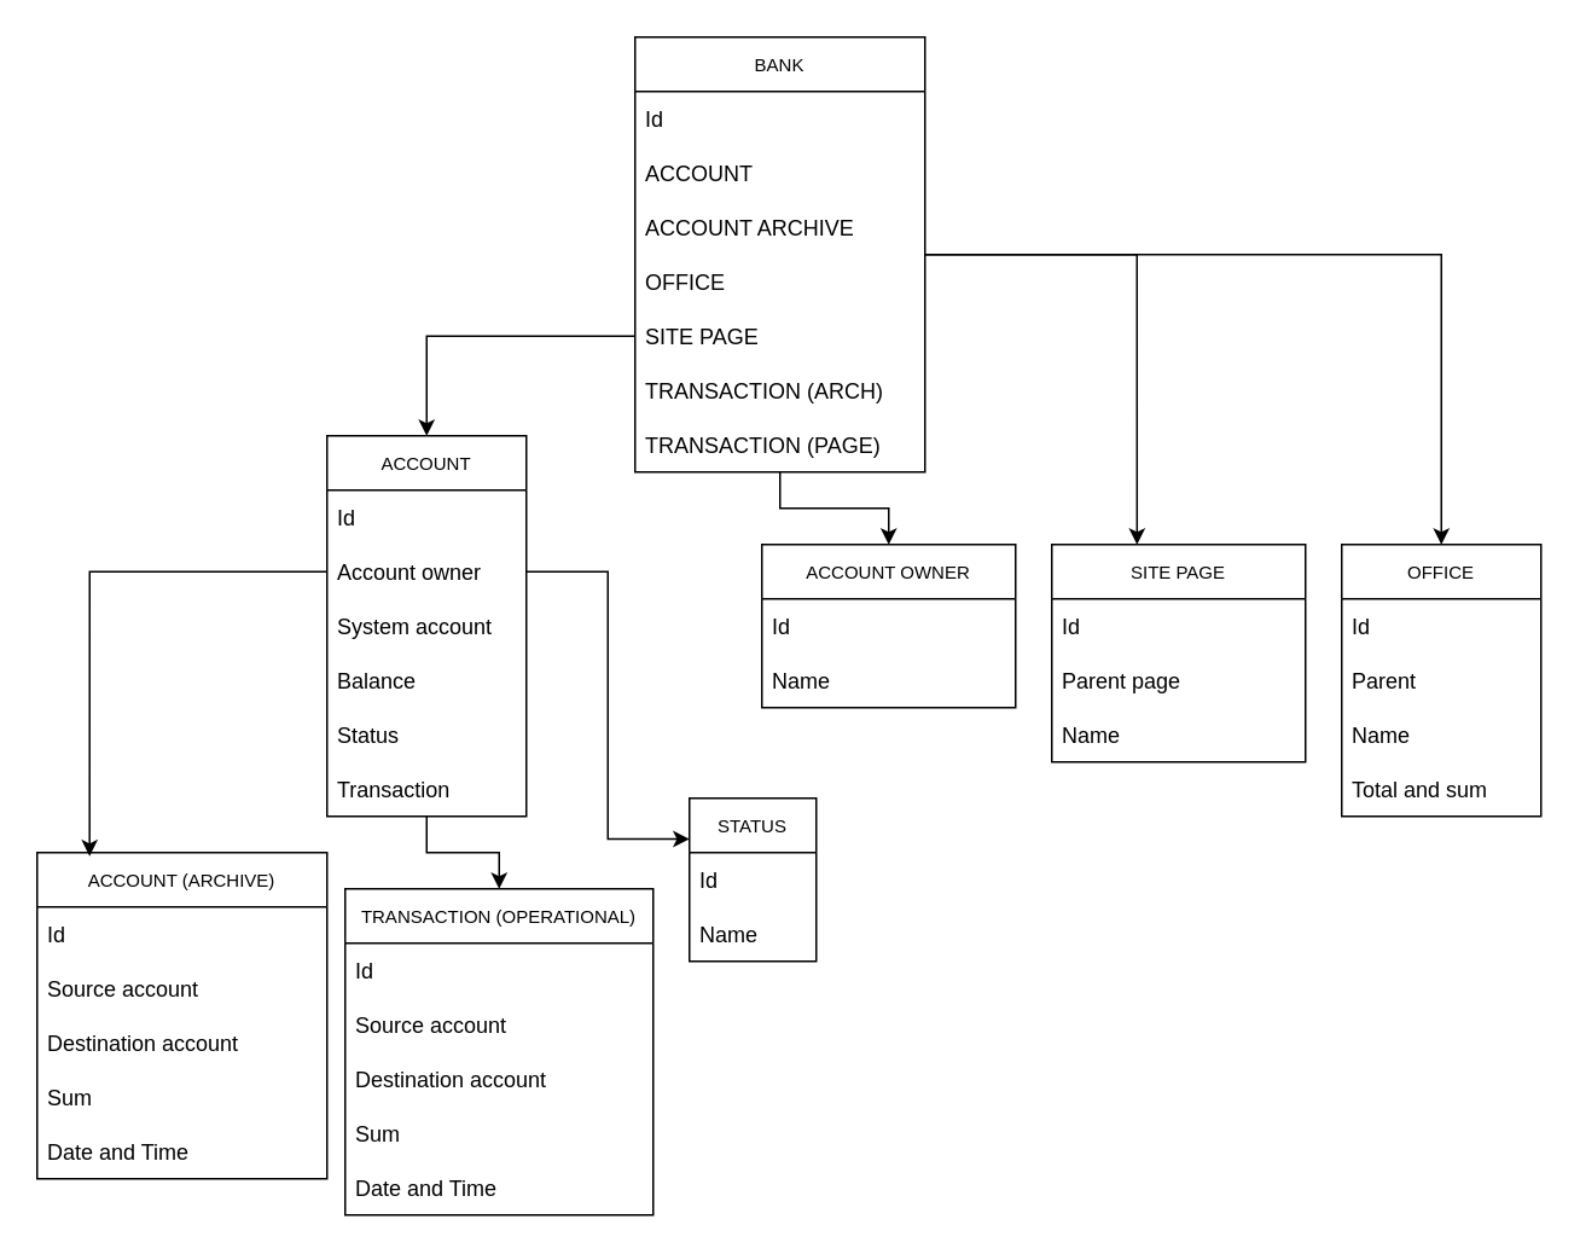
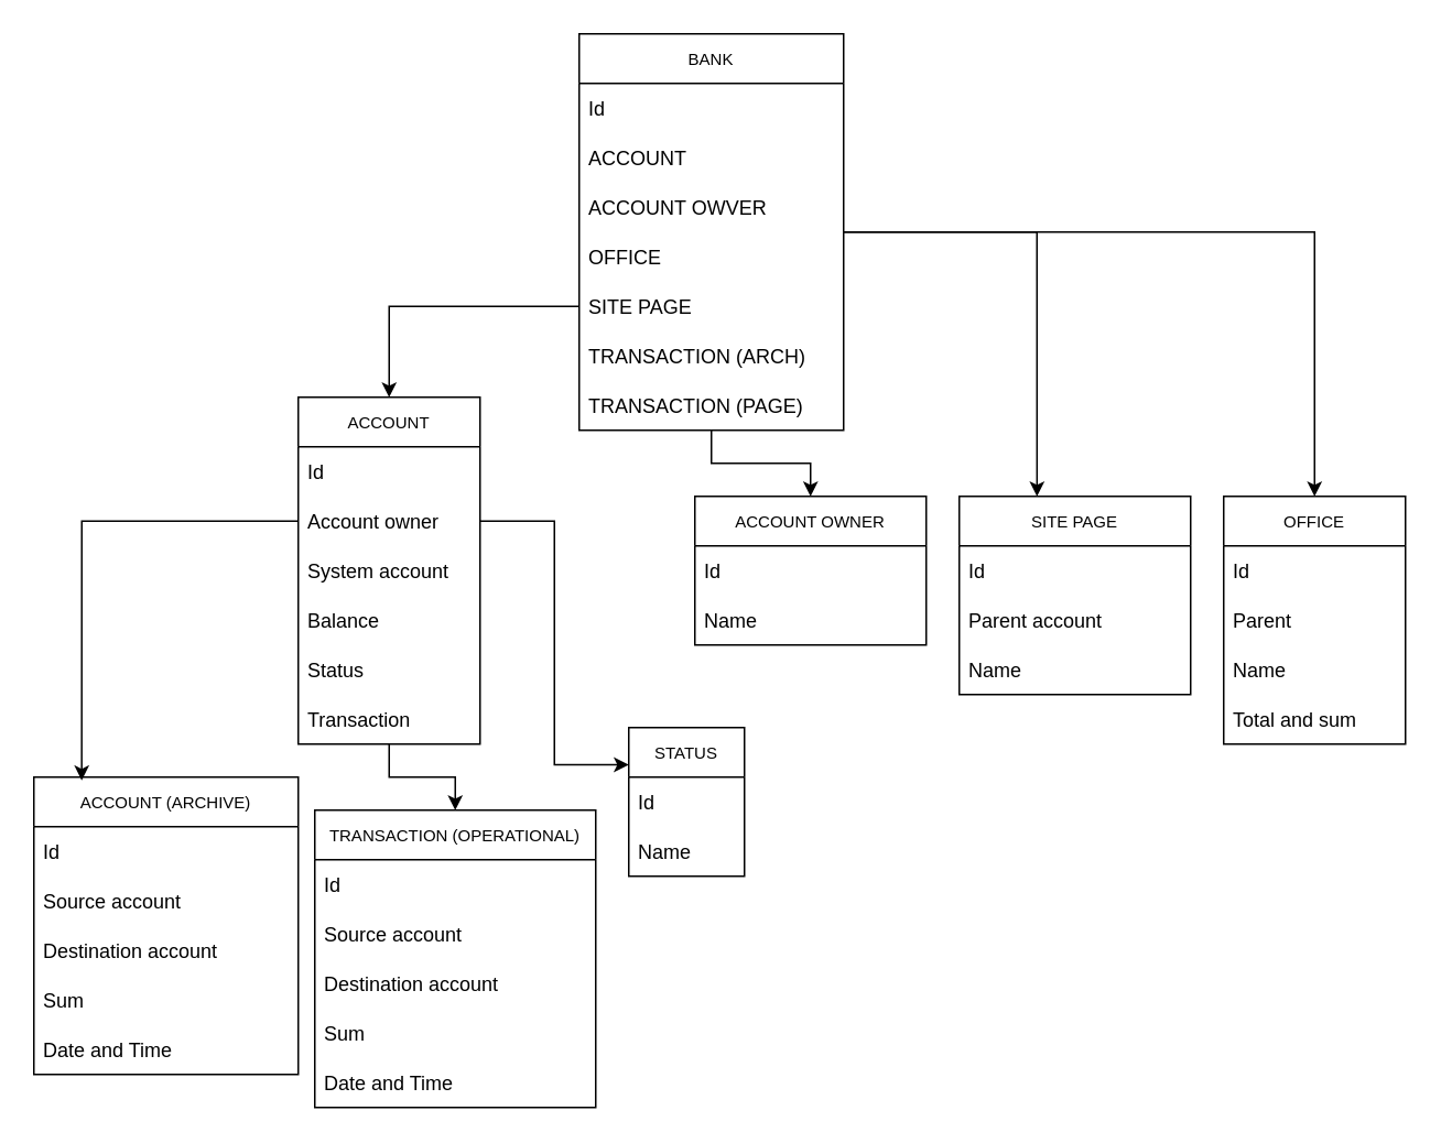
  <mxCell id="0" />
  <mxCell id="1" parent="0" />
  <mxCell id="2" style="edgeStyle=orthogonalEdgeStyle;rounded=0;orthogonalLoop=1;jettySize=auto;html=1;fontSize=10;" edge="1" parent="1" source="3" target="22"><mxGeometry relative="1" as="geometry" /></mxCell>
  <mxCell id="3" value="ACCOUNT" style="swimlane;fontStyle=0;childLayout=stackLayout;horizontal=1;startSize=30;horizontalStack=0;resizeParent=1;resizeParentMax=0;resizeLast=0;collapsible=1;marginBottom=0;fontSize=10;" vertex="1" parent="1"><mxGeometry x="180" y="240" width="110" height="210" as="geometry" /></mxCell>
  <mxCell id="4" value="Id" style="text;strokeColor=none;fillColor=none;align=left;verticalAlign=middle;spacingLeft=4;spacingRight=4;overflow=hidden;points=[[0,0.5],[1,0.5]];portConstraint=eastwest;rotatable=0;" vertex="1" parent="3"><mxGeometry y="30" width="110" height="30" as="geometry" /></mxCell>
  <mxCell id="5" value="Account owner" style="text;strokeColor=none;fillColor=none;align=left;verticalAlign=middle;spacingLeft=4;spacingRight=4;overflow=hidden;points=[[0,0.5],[1,0.5]];portConstraint=eastwest;rotatable=0;" vertex="1" parent="3"><mxGeometry y="60" width="110" height="30" as="geometry" /></mxCell>
  <mxCell id="6" value="System account" style="text;strokeColor=none;fillColor=none;align=left;verticalAlign=middle;spacingLeft=4;spacingRight=4;overflow=hidden;points=[[0,0.5],[1,0.5]];portConstraint=eastwest;rotatable=0;" vertex="1" parent="3"><mxGeometry y="90" width="110" height="30" as="geometry" /></mxCell>
  <mxCell id="7" value="Balance" style="text;strokeColor=none;fillColor=none;align=left;verticalAlign=middle;spacingLeft=4;spacingRight=4;overflow=hidden;points=[[0,0.5],[1,0.5]];portConstraint=eastwest;rotatable=0;" vertex="1" parent="3"><mxGeometry y="120" width="110" height="30" as="geometry" /></mxCell>
  <mxCell id="8" value="Status" style="text;strokeColor=none;fillColor=none;align=left;verticalAlign=middle;spacingLeft=4;spacingRight=4;overflow=hidden;points=[[0,0.5],[1,0.5]];portConstraint=eastwest;rotatable=0;" vertex="1" parent="3"><mxGeometry y="150" width="110" height="30" as="geometry" /></mxCell>
  <mxCell id="9" value="Transaction" style="text;strokeColor=none;fillColor=none;align=left;verticalAlign=middle;spacingLeft=4;spacingRight=4;overflow=hidden;points=[[0,0.5],[1,0.5]];portConstraint=eastwest;rotatable=0;" vertex="1" parent="3"><mxGeometry y="180" width="110" height="30" as="geometry" /></mxCell>
  <mxCell id="10" value="STATUS" style="swimlane;fontStyle=0;childLayout=stackLayout;horizontal=1;startSize=30;horizontalStack=0;resizeParent=1;resizeParentMax=0;resizeLast=0;collapsible=1;marginBottom=0;fontSize=10;" vertex="1" parent="1"><mxGeometry x="380" y="440" width="70" height="90" as="geometry" /></mxCell>
  <mxCell id="11" value="Id" style="text;strokeColor=none;fillColor=none;align=left;verticalAlign=middle;spacingLeft=4;spacingRight=4;overflow=hidden;points=[[0,0.5],[1,0.5]];portConstraint=eastwest;rotatable=0;" vertex="1" parent="10"><mxGeometry y="30" width="70" height="30" as="geometry" /></mxCell>
  <mxCell id="12" value="Name" style="text;strokeColor=none;fillColor=none;align=left;verticalAlign=middle;spacingLeft=4;spacingRight=4;overflow=hidden;points=[[0,0.5],[1,0.5]];portConstraint=eastwest;rotatable=0;" vertex="1" parent="10"><mxGeometry y="60" width="70" height="30" as="geometry" /></mxCell>
  <mxCell id="13" value="OFFICE" style="swimlane;fontStyle=0;childLayout=stackLayout;horizontal=1;startSize=30;horizontalStack=0;resizeParent=1;resizeParentMax=0;resizeLast=0;collapsible=1;marginBottom=0;fontSize=10;" vertex="1" parent="1"><mxGeometry x="740" y="300" width="110" height="150" as="geometry" /></mxCell>
  <mxCell id="14" value="Id" style="text;strokeColor=none;fillColor=none;align=left;verticalAlign=middle;spacingLeft=4;spacingRight=4;overflow=hidden;points=[[0,0.5],[1,0.5]];portConstraint=eastwest;rotatable=0;" vertex="1" parent="13"><mxGeometry y="30" width="110" height="30" as="geometry" /></mxCell>
  <mxCell id="15" value="Parent" style="text;strokeColor=none;fillColor=none;align=left;verticalAlign=middle;spacingLeft=4;spacingRight=4;overflow=hidden;points=[[0,0.5],[1,0.5]];portConstraint=eastwest;rotatable=0;" vertex="1" parent="13"><mxGeometry y="60" width="110" height="30" as="geometry" /></mxCell>
  <mxCell id="16" value="Name" style="text;strokeColor=none;fillColor=none;align=left;verticalAlign=middle;spacingLeft=4;spacingRight=4;overflow=hidden;points=[[0,0.5],[1,0.5]];portConstraint=eastwest;rotatable=0;" vertex="1" parent="13"><mxGeometry y="90" width="110" height="30" as="geometry" /></mxCell>
  <mxCell id="17" value="Total and sum" style="text;strokeColor=none;fillColor=none;align=left;verticalAlign=middle;spacingLeft=4;spacingRight=4;overflow=hidden;points=[[0,0.5],[1,0.5]];portConstraint=eastwest;rotatable=0;" vertex="1" parent="13"><mxGeometry y="120" width="110" height="30" as="geometry" /></mxCell>
  <mxCell id="18" value="SITE PAGE" style="swimlane;fontStyle=0;childLayout=stackLayout;horizontal=1;startSize=30;horizontalStack=0;resizeParent=1;resizeParentMax=0;resizeLast=0;collapsible=1;marginBottom=0;fontSize=10;" vertex="1" parent="1"><mxGeometry x="580" y="300" width="140" height="120" as="geometry" /></mxCell>
  <mxCell id="19" value="Id    " style="text;strokeColor=none;fillColor=none;align=left;verticalAlign=middle;spacingLeft=4;spacingRight=4;overflow=hidden;points=[[0,0.5],[1,0.5]];portConstraint=eastwest;rotatable=0;" vertex="1" parent="18"><mxGeometry y="30" width="140" height="30" as="geometry" /></mxCell>
- <mxCell id="20" value="Parent page" style="text;strokeColor=none;fillColor=none;align=left;verticalAlign=middle;spacingLeft=4;spacingRight=4;overflow=hidden;points=[[0,0.5],[1,0.5]];portConstraint=eastwest;rotatable=0;" vertex="1" parent="18"><mxGeometry y="60" width="140" height="30" as="geometry" /></mxCell>
+ <mxCell id="20" value="Parent account" style="text;strokeColor=none;fillColor=none;align=left;verticalAlign=middle;spacingLeft=4;spacingRight=4;overflow=hidden;points=[[0,0.5],[1,0.5]];portConstraint=eastwest;rotatable=0;" vertex="1" parent="18"><mxGeometry y="60" width="140" height="30" as="geometry" /></mxCell>
  <mxCell id="21" value="Name" style="text;strokeColor=none;fillColor=none;align=left;verticalAlign=middle;spacingLeft=4;spacingRight=4;overflow=hidden;points=[[0,0.5],[1,0.5]];portConstraint=eastwest;rotatable=0;" vertex="1" parent="18"><mxGeometry y="90" width="140" height="30" as="geometry" /></mxCell>
  <mxCell id="22" value="TRANSACTION (OPERATIONAL)" style="swimlane;fontStyle=0;childLayout=stackLayout;horizontal=1;startSize=30;horizontalStack=0;resizeParent=1;resizeParentMax=0;resizeLast=0;collapsible=1;marginBottom=0;fontSize=10;" vertex="1" parent="1"><mxGeometry x="190" y="490" width="170" height="180" as="geometry"><mxRectangle x="60" y="310" width="220" height="30" as="alternateBounds" /></mxGeometry></mxCell>
  <mxCell id="23" value="Id" style="text;strokeColor=none;fillColor=none;align=left;verticalAlign=middle;spacingLeft=4;spacingRight=4;overflow=hidden;points=[[0,0.5],[1,0.5]];portConstraint=eastwest;rotatable=0;" vertex="1" parent="22"><mxGeometry y="30" width="170" height="30" as="geometry" /></mxCell>
  <mxCell id="24" value="Source account" style="text;strokeColor=none;fillColor=none;align=left;verticalAlign=middle;spacingLeft=4;spacingRight=4;overflow=hidden;points=[[0,0.5],[1,0.5]];portConstraint=eastwest;rotatable=0;" vertex="1" parent="22"><mxGeometry y="60" width="170" height="30" as="geometry" /></mxCell>
  <mxCell id="25" value="Destination account" style="text;strokeColor=none;fillColor=none;align=left;verticalAlign=middle;spacingLeft=4;spacingRight=4;overflow=hidden;points=[[0,0.5],[1,0.5]];portConstraint=eastwest;rotatable=0;" vertex="1" parent="22"><mxGeometry y="90" width="170" height="30" as="geometry" /></mxCell>
  <mxCell id="26" value="Sum" style="text;strokeColor=none;fillColor=none;align=left;verticalAlign=middle;spacingLeft=4;spacingRight=4;overflow=hidden;points=[[0,0.5],[1,0.5]];portConstraint=eastwest;rotatable=0;" vertex="1" parent="22"><mxGeometry y="120" width="170" height="30" as="geometry" /></mxCell>
  <mxCell id="27" value="Date and Time" style="text;strokeColor=none;fillColor=none;align=left;verticalAlign=middle;spacingLeft=4;spacingRight=4;overflow=hidden;points=[[0,0.5],[1,0.5]];portConstraint=eastwest;rotatable=0;" vertex="1" parent="22"><mxGeometry y="150" width="170" height="30" as="geometry" /></mxCell>
  <mxCell id="28" value="ACCOUNT (ARCHIVE)" style="swimlane;fontStyle=0;childLayout=stackLayout;horizontal=1;startSize=30;horizontalStack=0;resizeParent=1;resizeParentMax=0;resizeLast=0;collapsible=1;marginBottom=0;fontSize=10;" vertex="1" parent="1"><mxGeometry x="20" y="470" width="160" height="180" as="geometry" /></mxCell>
  <mxCell id="29" value="Id" style="text;strokeColor=none;fillColor=none;align=left;verticalAlign=middle;spacingLeft=4;spacingRight=4;overflow=hidden;points=[[0,0.5],[1,0.5]];portConstraint=eastwest;rotatable=0;" vertex="1" parent="28"><mxGeometry y="30" width="160" height="30" as="geometry" /></mxCell>
  <mxCell id="30" value="Source account" style="text;strokeColor=none;fillColor=none;align=left;verticalAlign=middle;spacingLeft=4;spacingRight=4;overflow=hidden;points=[[0,0.5],[1,0.5]];portConstraint=eastwest;rotatable=0;" vertex="1" parent="28"><mxGeometry y="60" width="160" height="30" as="geometry" /></mxCell>
  <mxCell id="31" value="Destination account" style="text;strokeColor=none;fillColor=none;align=left;verticalAlign=middle;spacingLeft=4;spacingRight=4;overflow=hidden;points=[[0,0.5],[1,0.5]];portConstraint=eastwest;rotatable=0;" vertex="1" parent="28"><mxGeometry y="90" width="160" height="30" as="geometry" /></mxCell>
  <mxCell id="32" value="Sum" style="text;strokeColor=none;fillColor=none;align=left;verticalAlign=middle;spacingLeft=4;spacingRight=4;overflow=hidden;points=[[0,0.5],[1,0.5]];portConstraint=eastwest;rotatable=0;" vertex="1" parent="28"><mxGeometry y="120" width="160" height="30" as="geometry" /></mxCell>
  <mxCell id="33" value="Date and Time" style="text;strokeColor=none;fillColor=none;align=left;verticalAlign=middle;spacingLeft=4;spacingRight=4;overflow=hidden;points=[[0,0.5],[1,0.5]];portConstraint=eastwest;rotatable=0;" vertex="1" parent="28"><mxGeometry y="150" width="160" height="30" as="geometry" /></mxCell>
  <mxCell id="34" style="edgeStyle=orthogonalEdgeStyle;rounded=0;orthogonalLoop=1;jettySize=auto;html=1;" edge="1" parent="1" source="37" target="45"><mxGeometry relative="1" as="geometry" /></mxCell>
  <mxCell id="35" style="edgeStyle=orthogonalEdgeStyle;rounded=0;orthogonalLoop=1;jettySize=auto;html=1;entryX=0.336;entryY=0;entryDx=0;entryDy=0;entryPerimeter=0;" edge="1" parent="1" source="37" target="18"><mxGeometry relative="1" as="geometry" /></mxCell>
  <mxCell id="36" style="edgeStyle=orthogonalEdgeStyle;rounded=0;orthogonalLoop=1;jettySize=auto;html=1;entryX=0.5;entryY=0;entryDx=0;entryDy=0;" edge="1" parent="1" source="37" target="13"><mxGeometry relative="1" as="geometry" /></mxCell>
  <mxCell id="37" value="BANK" style="swimlane;fontStyle=0;childLayout=stackLayout;horizontal=1;startSize=30;horizontalStack=0;resizeParent=1;resizeParentMax=0;resizeLast=0;collapsible=1;marginBottom=0;fontSize=10;" vertex="1" parent="1"><mxGeometry x="350" y="20" width="160" height="240" as="geometry" /></mxCell>
  <mxCell id="38" value="Id" style="text;align=left;verticalAlign=middle;spacingLeft=4;spacingRight=4;overflow=hidden;points=[[0,0.5],[1,0.5]];portConstraint=eastwest;rotatable=0;" vertex="1" parent="37"><mxGeometry y="30" width="160" height="30" as="geometry" /></mxCell>
  <mxCell id="39" value="ACCOUNT" style="text;strokeColor=none;fillColor=none;align=left;verticalAlign=middle;spacingLeft=4;spacingRight=4;overflow=hidden;points=[[0,0.5],[1,0.5]];portConstraint=eastwest;rotatable=0;" vertex="1" parent="37"><mxGeometry y="60" width="160" height="30" as="geometry" /></mxCell>
- <mxCell id="40" value="ACCOUNT ARCHIVE" style="text;strokeColor=none;fillColor=none;align=left;verticalAlign=middle;spacingLeft=4;spacingRight=4;overflow=hidden;points=[[0,0.5],[1,0.5]];portConstraint=eastwest;rotatable=0;" vertex="1" parent="37"><mxGeometry y="90" width="160" height="30" as="geometry" /></mxCell>
+ <mxCell id="40" value="ACCOUNT OWVER" style="text;strokeColor=none;fillColor=none;align=left;verticalAlign=middle;spacingLeft=4;spacingRight=4;overflow=hidden;points=[[0,0.5],[1,0.5]];portConstraint=eastwest;rotatable=0;" vertex="1" parent="37"><mxGeometry y="90" width="160" height="30" as="geometry" /></mxCell>
  <mxCell id="41" value="OFFICE" style="text;strokeColor=none;fillColor=none;align=left;verticalAlign=middle;spacingLeft=4;spacingRight=4;overflow=hidden;points=[[0,0.5],[1,0.5]];portConstraint=eastwest;rotatable=0;" vertex="1" parent="37"><mxGeometry y="120" width="160" height="30" as="geometry" /></mxCell>
  <mxCell id="42" value="SITE PAGE" style="text;strokeColor=none;fillColor=none;align=left;verticalAlign=middle;spacingLeft=4;spacingRight=4;overflow=hidden;points=[[0,0.5],[1,0.5]];portConstraint=eastwest;rotatable=0;" vertex="1" parent="37"><mxGeometry y="150" width="160" height="30" as="geometry" /></mxCell>
  <mxCell id="43" value="TRANSACTION (ARCH)" style="text;strokeColor=none;fillColor=none;align=left;verticalAlign=middle;spacingLeft=4;spacingRight=4;overflow=hidden;points=[[0,0.5],[1,0.5]];portConstraint=eastwest;rotatable=0;" vertex="1" parent="37"><mxGeometry y="180" width="160" height="30" as="geometry" /></mxCell>
  <mxCell id="44" value="TRANSACTION (PAGE)" style="text;strokeColor=none;fillColor=none;align=left;verticalAlign=middle;spacingLeft=4;spacingRight=4;overflow=hidden;points=[[0,0.5],[1,0.5]];portConstraint=eastwest;rotatable=0;" vertex="1" parent="37"><mxGeometry y="210" width="160" height="30" as="geometry" /></mxCell>
  <mxCell id="45" value="ACCOUNT OWNER" style="swimlane;fontStyle=0;childLayout=stackLayout;horizontal=1;startSize=30;horizontalStack=0;resizeParent=1;resizeParentMax=0;resizeLast=0;collapsible=1;marginBottom=0;fontSize=10;" vertex="1" parent="1"><mxGeometry x="420" y="300" width="140" height="90" as="geometry" /></mxCell>
  <mxCell id="46" value="Id" style="text;strokeColor=none;fillColor=none;align=left;verticalAlign=middle;spacingLeft=4;spacingRight=4;overflow=hidden;points=[[0,0.5],[1,0.5]];portConstraint=eastwest;rotatable=0;" vertex="1" parent="45"><mxGeometry y="30" width="140" height="30" as="geometry" /></mxCell>
  <mxCell id="47" value="Name" style="text;strokeColor=none;fillColor=none;align=left;verticalAlign=middle;spacingLeft=4;spacingRight=4;overflow=hidden;points=[[0,0.5],[1,0.5]];portConstraint=eastwest;rotatable=0;" vertex="1" parent="45"><mxGeometry y="60" width="140" height="30" as="geometry" /></mxCell>
  <mxCell id="48" style="edgeStyle=orthogonalEdgeStyle;rounded=0;orthogonalLoop=1;jettySize=auto;html=1;" edge="1" parent="1" source="42" target="3"><mxGeometry relative="1" as="geometry" /></mxCell>
  <mxCell id="49" style="edgeStyle=orthogonalEdgeStyle;rounded=0;orthogonalLoop=1;jettySize=auto;html=1;entryX=0.181;entryY=0.011;entryDx=0;entryDy=0;entryPerimeter=0;" edge="1" parent="1" source="5" target="28"><mxGeometry relative="1" as="geometry" /></mxCell>
  <mxCell id="50" style="edgeStyle=orthogonalEdgeStyle;rounded=0;orthogonalLoop=1;jettySize=auto;html=1;entryX=0;entryY=0.25;entryDx=0;entryDy=0;" edge="1" parent="1" source="5" target="10"><mxGeometry relative="1" as="geometry" /></mxCell>
